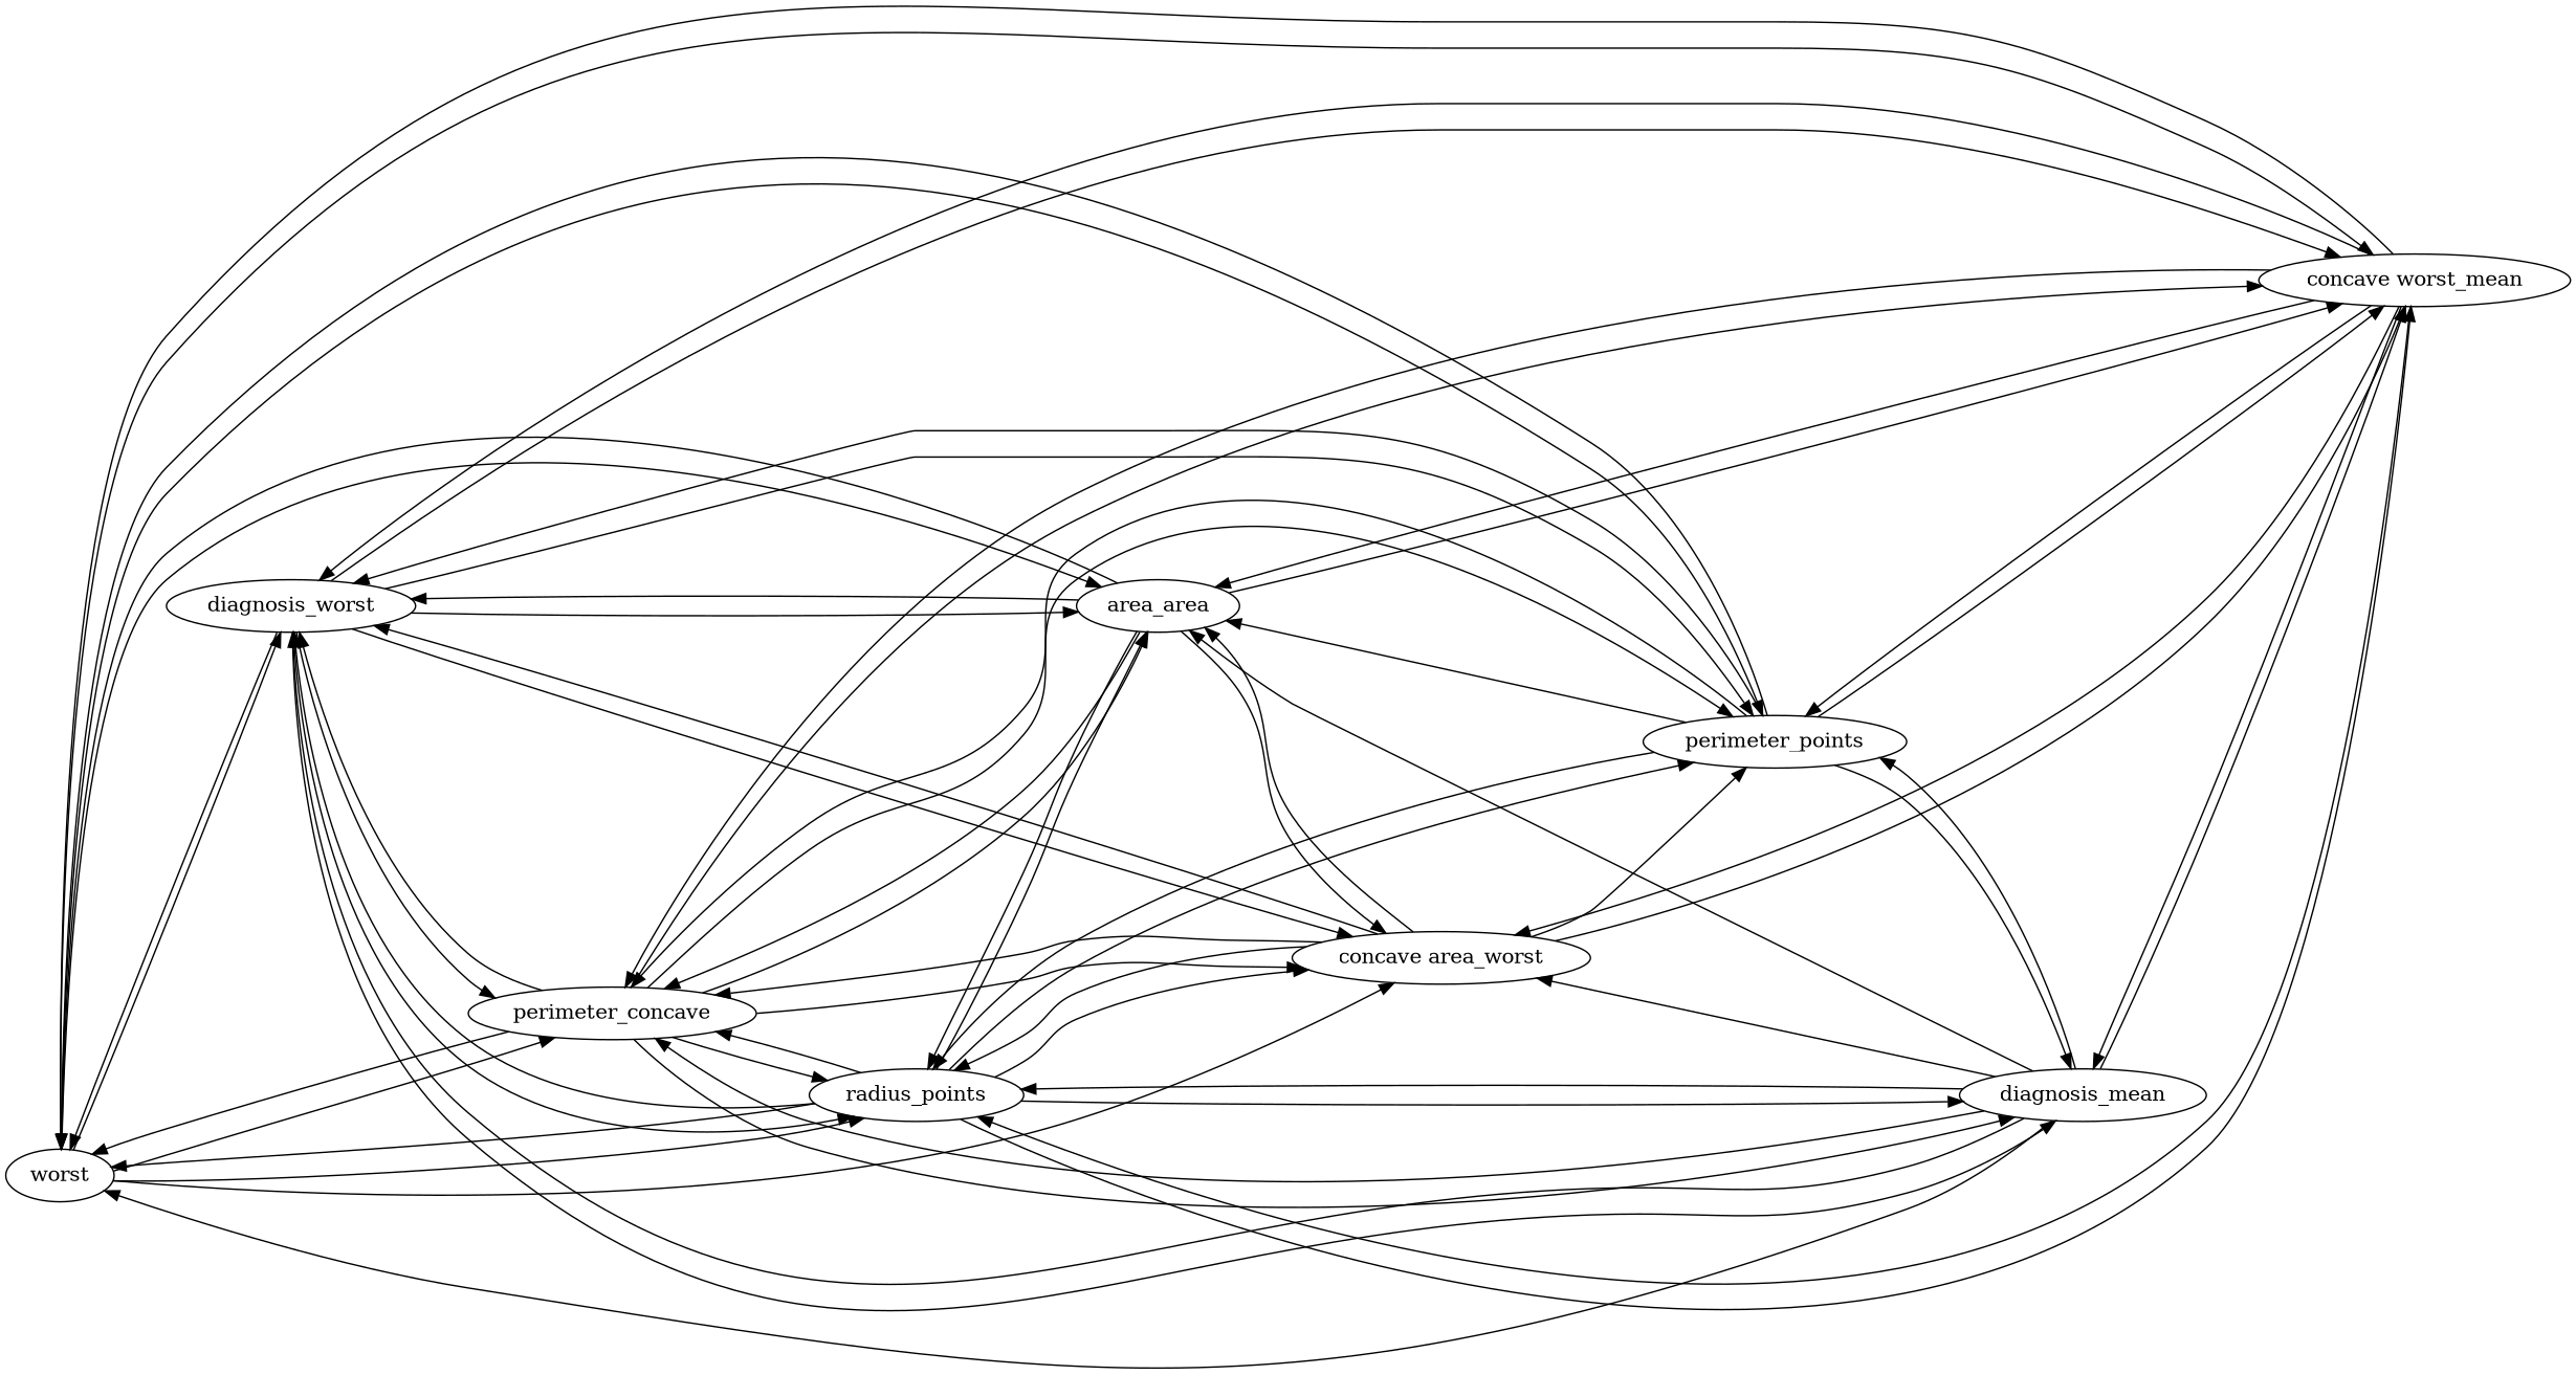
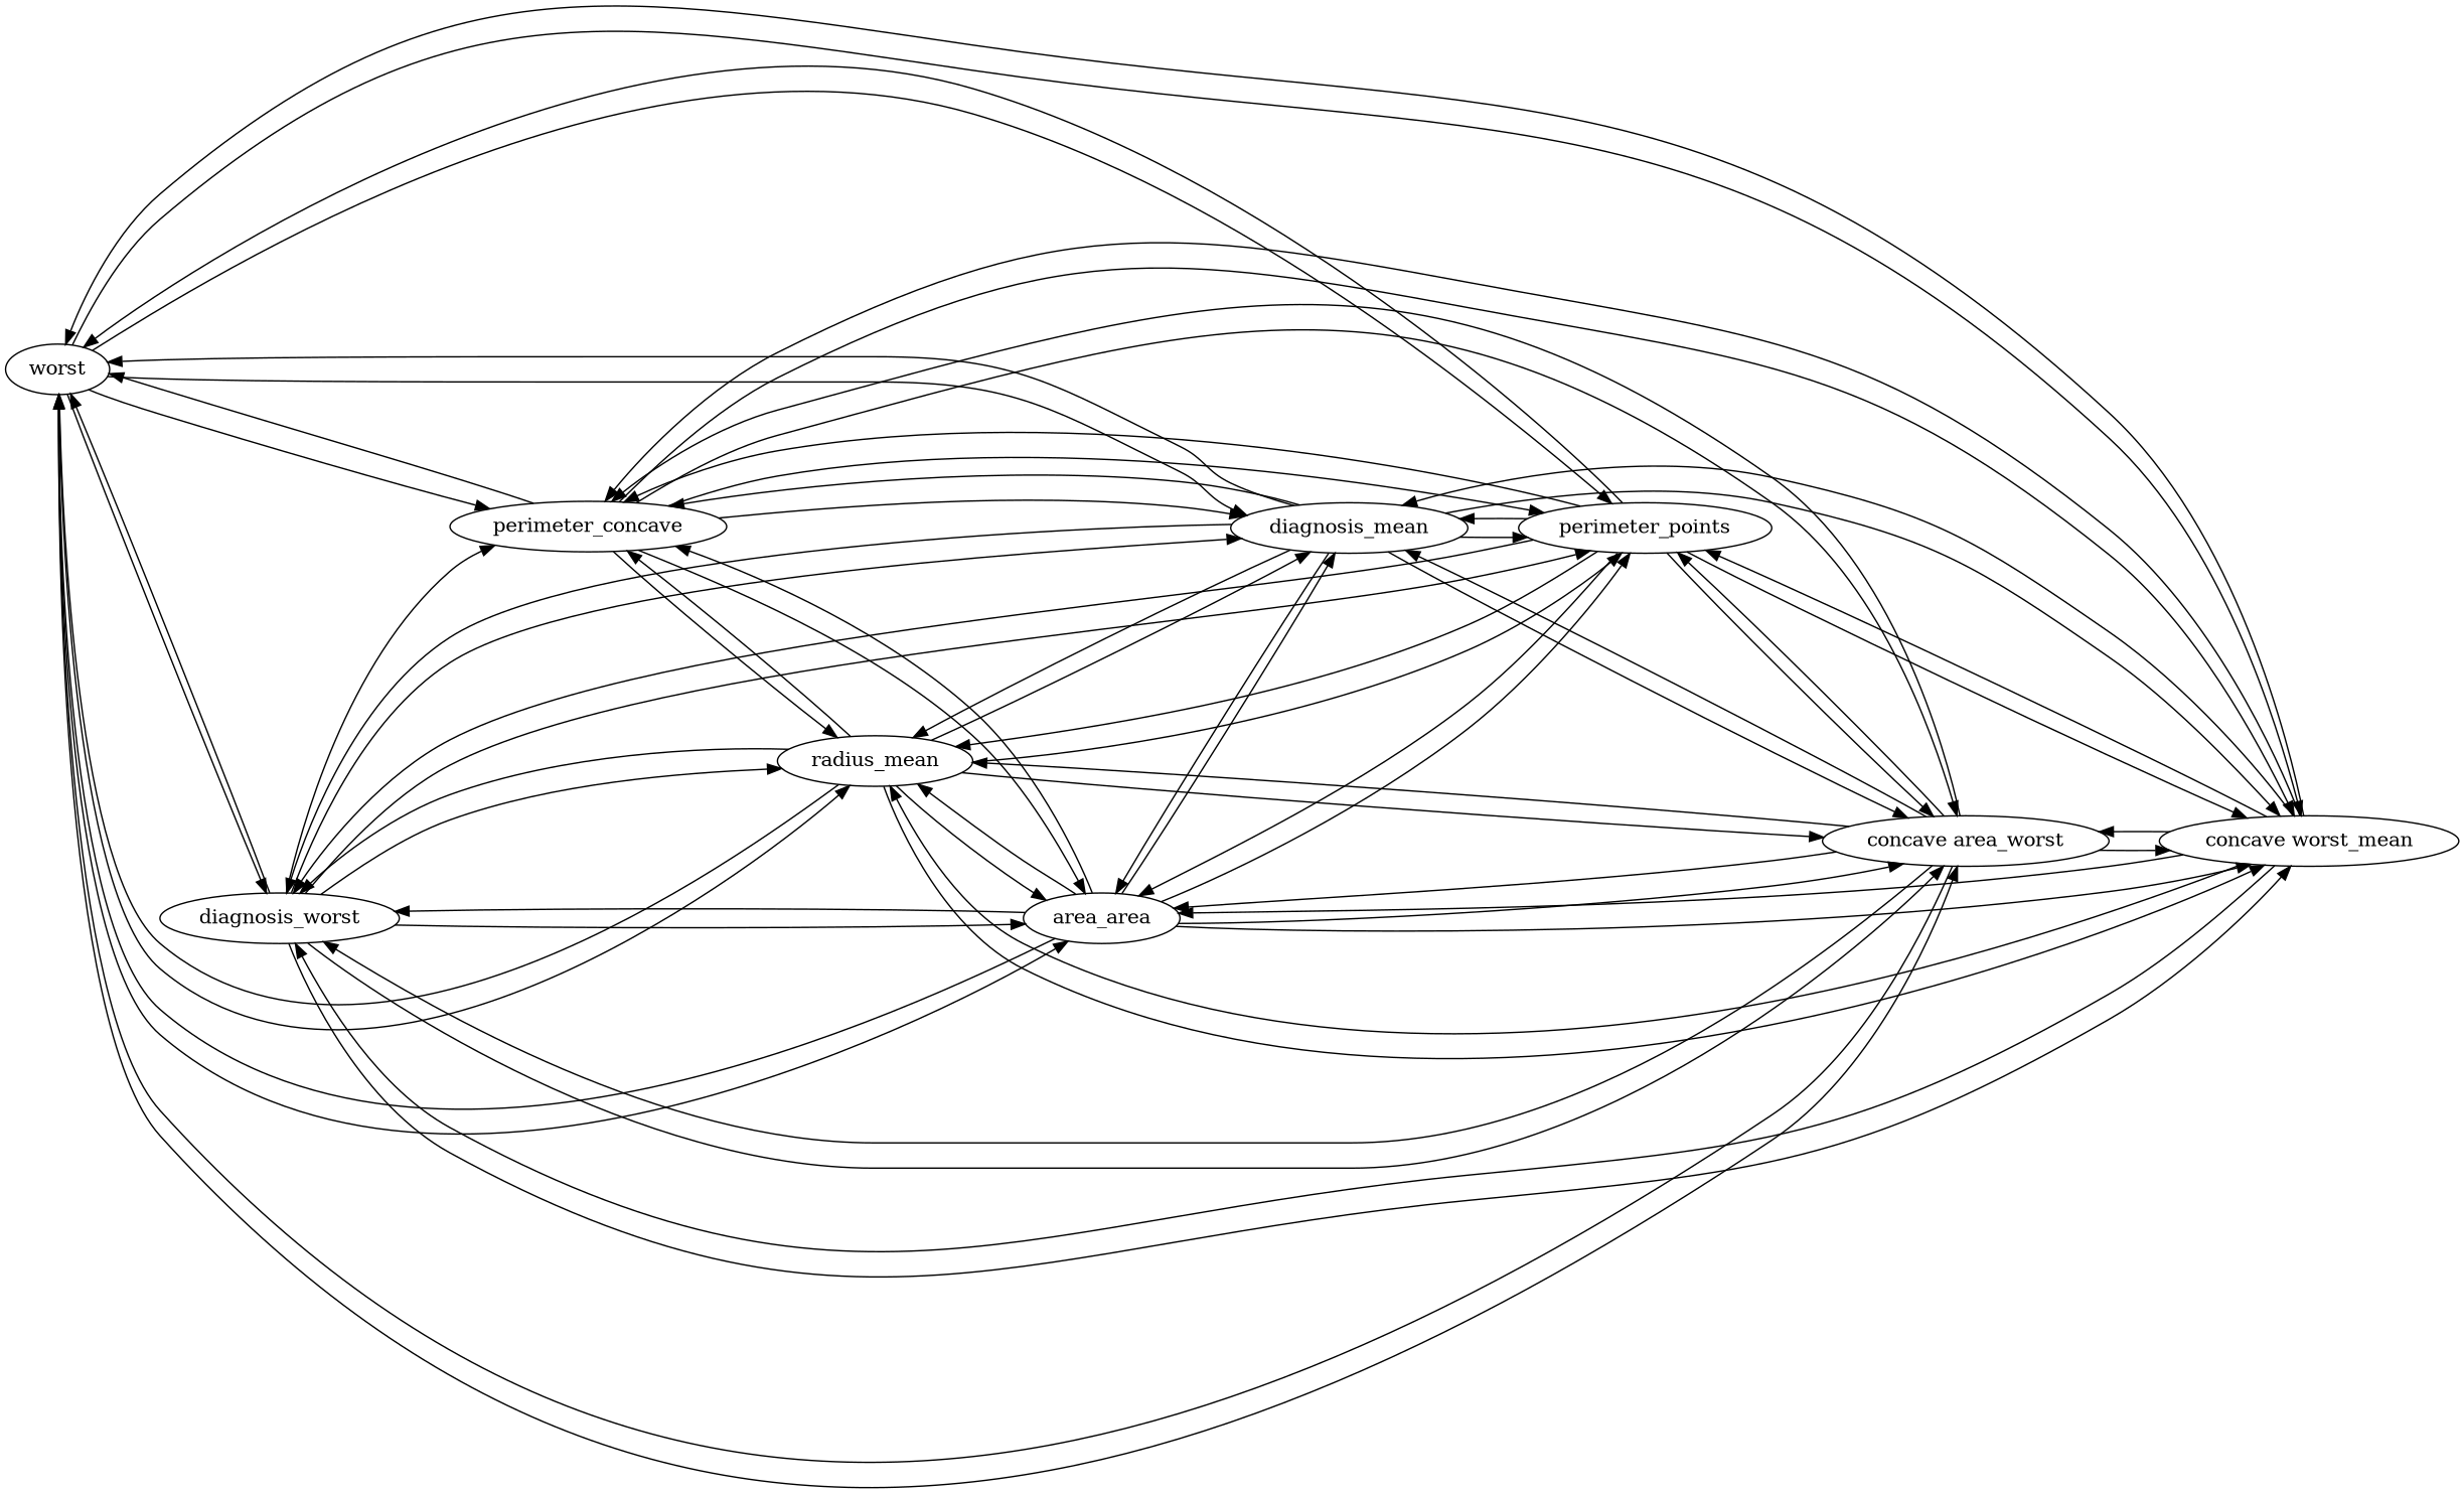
  strict digraph {
    rankdir=LR
    edge [origin=learned]
    n1 [label=worst]
    n2 [label=diagnosis_worst]
    n3 [label="concave worst_mean"]
    n4 [label="concave area_worst"]
    n5 [label=perimeter_points]
    n6 [label=diagnosis_mean]
    n7 [label=area_area]
-   radius_mean [label=radius_points]
+   radius_mean
    n9 [label=perimeter_concave]
    n1 -> n2 [weight=0.6028690957814496]
    n1 -> n3 [weight=0.001915874135349239]
    n1 -> n4 [weight=-0.021834090288021548]
    n1 -> n5 [weight=0.8034855687849569]
+   n1 -> n6 [weight=43.910012671775185]
    n1 -> n7 [weight=-48.17003442213679]
    n1 -> radius_mean [weight=4.547485696743551]
    n1 -> n9 [weight=0.9024827910819647]
    n2 -> n1 [weight="-9.095011520266723e-07"]
    n2 -> n3 [weight=0.02096975903238492]
    n2 -> n4 [weight="3.632704380089999e-07"]
    n2 -> n5 [weight=5.856779139340843]
    n2 -> n6 [weight=-72.8262680996161]
    n2 -> n7 [weight=115.56660271793612]
    n2 -> radius_mean [weight="6.689826617171681e-07"]
    n2 -> n9 [weight="2.1925735150828228e-05"]
    n3 -> n1 [weight="3.51509048229269e-07"]
    n3 -> n2 [weight="-3.1838255495368045e-07"]
    n3 -> n4 [weight="5.110745562800433e-05"]
    n3 -> n5 [weight="1.231275029305001e-07"]
    n3 -> n6 [weight=-0.9994065210824286]
    n3 -> n7 [weight=5.443749054491532]
    n3 -> radius_mean [weight="1.3420672018414698e-05"]
    n3 -> n9 [weight="1.1098941696797366e-07"]
+   n4 -> n1 [weight=0.00013916506520247597]
    n4 -> n2 [weight=0.06929291222039889]
    n4 -> n3 [weight=0.01481724745678172]
    n4 -> n5 [weight=0.42771386199085054]
+   n4 -> n6 [weight=-2.2043690719402043]
    n4 -> n7 [weight=-2.4166950326504026]
    n4 -> radius_mean [weight=1.0094781341108523]
    n4 -> n9 [weight=0.24614390504684203]
    n5 -> n1 [weight="-8.431892200386711e-09"]
    n5 -> n2 [weight="-1.0676620415962387e-08"]
    n5 -> n3 [weight=0.05959032639517222]
+   n5 -> n4 [weight="1.6113010636361282e-07"]
    n5 -> n6 [weight=14.158768008522705]
    n5 -> n7 [weight=3.8080375123986214]
    n5 -> radius_mean [weight="-2.3780539981612515e-08"]
    n5 -> n9 [weight="2.706692165571886e-07"]
    n6 -> n1 [weight="-1.0950121993133028e-09"]
    n6 -> n2 [weight="-1.5190962907960903e-09"]
    n6 -> n3 [weight="-1.2823280525702398e-06"]
    n6 -> n4 [weight="3.957057574328847e-09"]
    n6 -> n5 [weight="-2.0893999255778133e-08"]
    n6 -> n7 [weight=1.3467966159483036]
    n6 -> radius_mean [weight="1.015997432037971e-09"]
    n6 -> n9 [weight="3.2800788080365046e-08"]
    n7 -> n1 [weight="-2.5730378992253056e-10"]
    n7 -> n2 [weight="4.2191724935851986e-10"]
    n7 -> n3 [weight="-5.520273047349719e-08"]
    n7 -> n4 [weight="-2.294252561129154e-09"]
+   n7 -> n5 [weight="1.356489536129436e-08"]
+   n7 -> n6 [weight="7.13347220364039e-05"]
    n7 -> radius_mean [weight="6.777968718930638e-10"]
    n7 -> n9 [weight="-3.9189501143848295e-08"]
    radius_mean -> n1 [weight="-2.27035702782941e-08"]
    radius_mean -> n2 [weight=0.7052707005037918]
    radius_mean -> n3 [weight=0.02538393293337678]
    radius_mean -> n4 [weight="3.5341758941569295e-07"]
    radius_mean -> n5 [weight=-7.60485536367962]
    radius_mean -> n6 [weight=38.24696333981702]
    radius_mean -> n7 [weight=-92.6232918633118]
    radius_mean -> n9 [weight=6.500443709491311]
    n9 -> n1 [weight="-3.8747891344343866e-08"]
-   n9 -> n2 [weight=0.06667744975828527]
    n9 -> n3 [weight=-0.07742378920201663]
    n9 -> n4 [weight="-8.170724606421192e-08"]
    n9 -> n5 [weight=1.294953990262035]
    n9 -> n6 [weight=-2.2279590825953806]
    n9 -> n7 [weight=-10.467321188854887]
    n9 -> radius_mean [weight="-6.377109396158573e-08"]
  }
